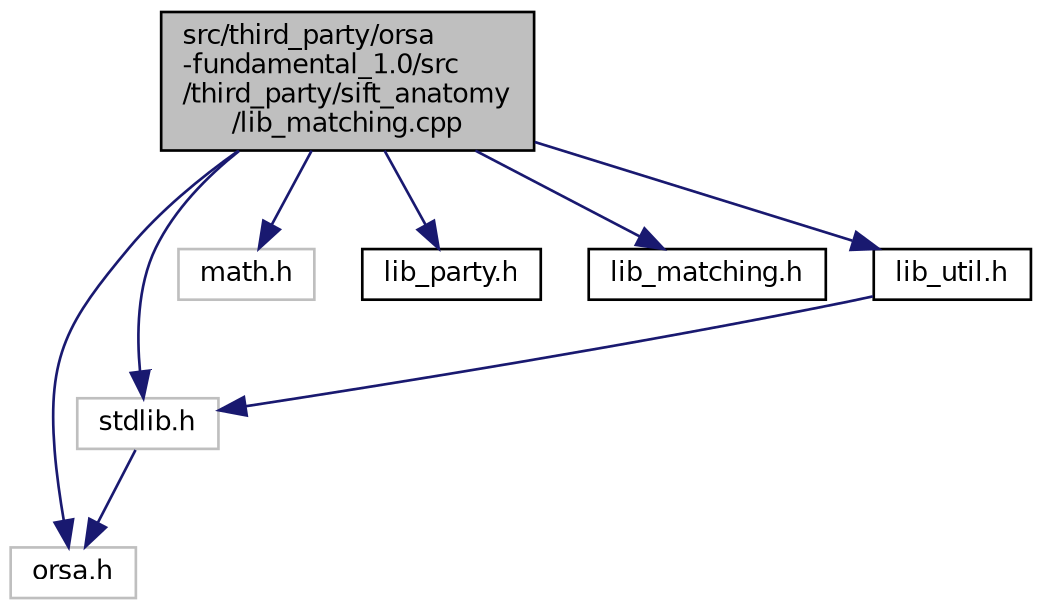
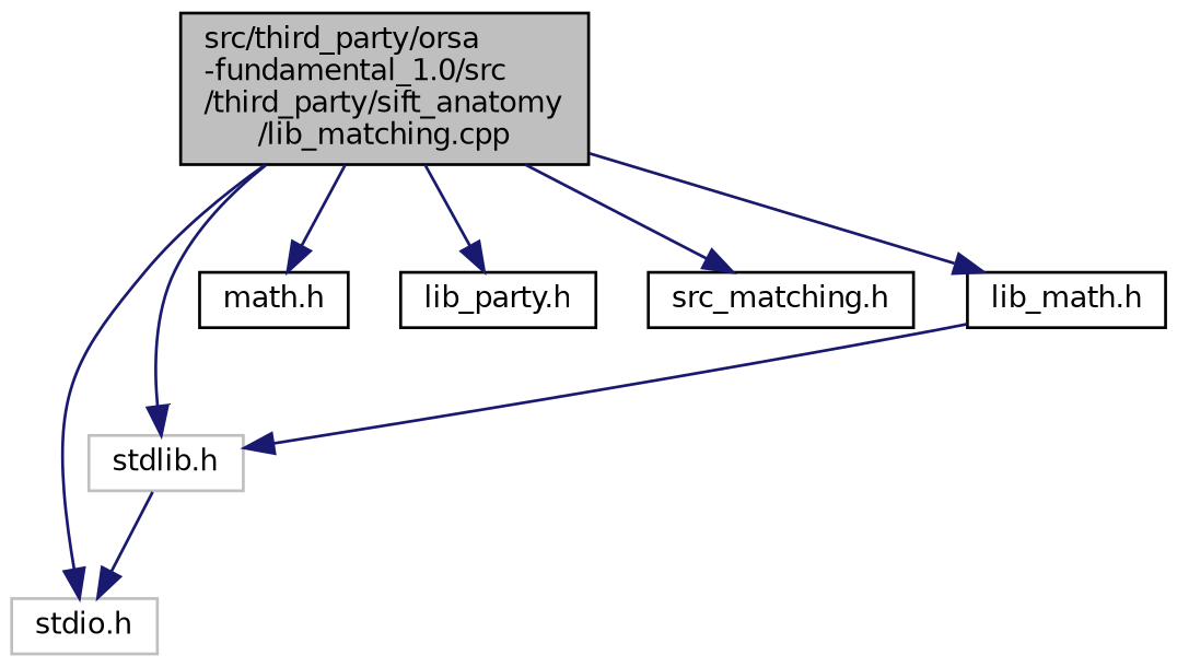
  digraph {
    node [color=black fillcolor=white fontname=Helvetica fontsize=10 shape=record style=filled]
    edge [color=midnightblue fontname=Helvetica fontsize=10 labelfontname=Helvetica labelfontsize=10 style=solid]
    n1 [fillcolor=grey75 fontcolor=black height=0.2 label="src/third_party/orsa\l-fundamental_1.0/src\l/third_party/sift_anatomy\l/lib_matching.cpp" width=0.4]
    n2 [color=grey75 height=0.2 label="stdlib.h" width=0.4]
-   n3 [color=grey75 height=0.2 label="orsa.h" width=0.4]
-   n4 [color=grey75 height=0.2 label="math.h" width=0.4]
+   n3 [color=grey75 height=0.2 label="stdio.h" width=0.4]
+   n4 [height=0.2 label="math.h" width=0.4]
    n5 [height=0.2 label="lib_party.h" width=0.4]
-   n6 [height=0.2 label="lib_matching.h" width=0.4]
-   n7 [height=0.2 label="lib_util.h" width=0.4]
+   n6 [height=0.2 label="src_matching.h" width=0.4]
+   n7 [height=0.2 label="lib_math.h" width=0.4]
    n1 -> n2
    n1 -> n3
    n1 -> n4
    n1 -> n5
    n1 -> n6
    n1 -> n7
    n2 -> n3
    n7 -> n2
  }
